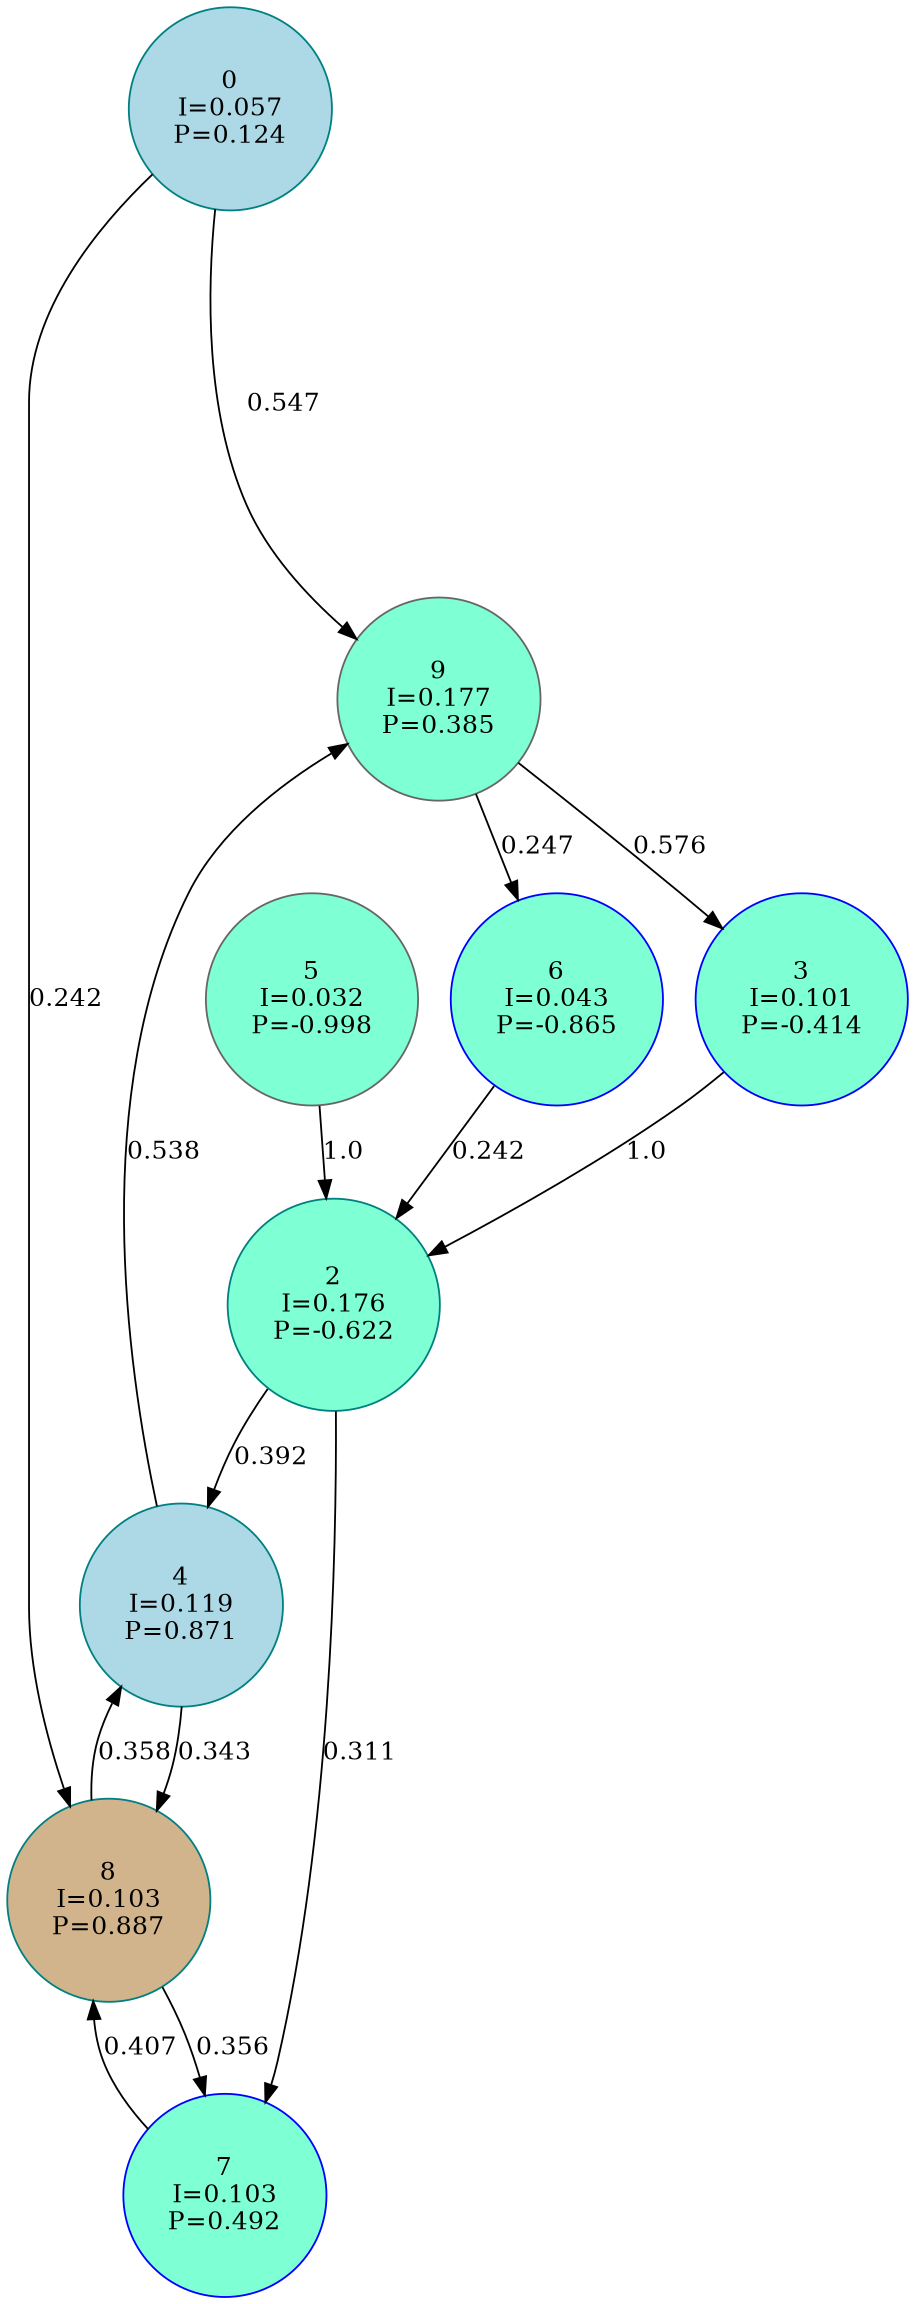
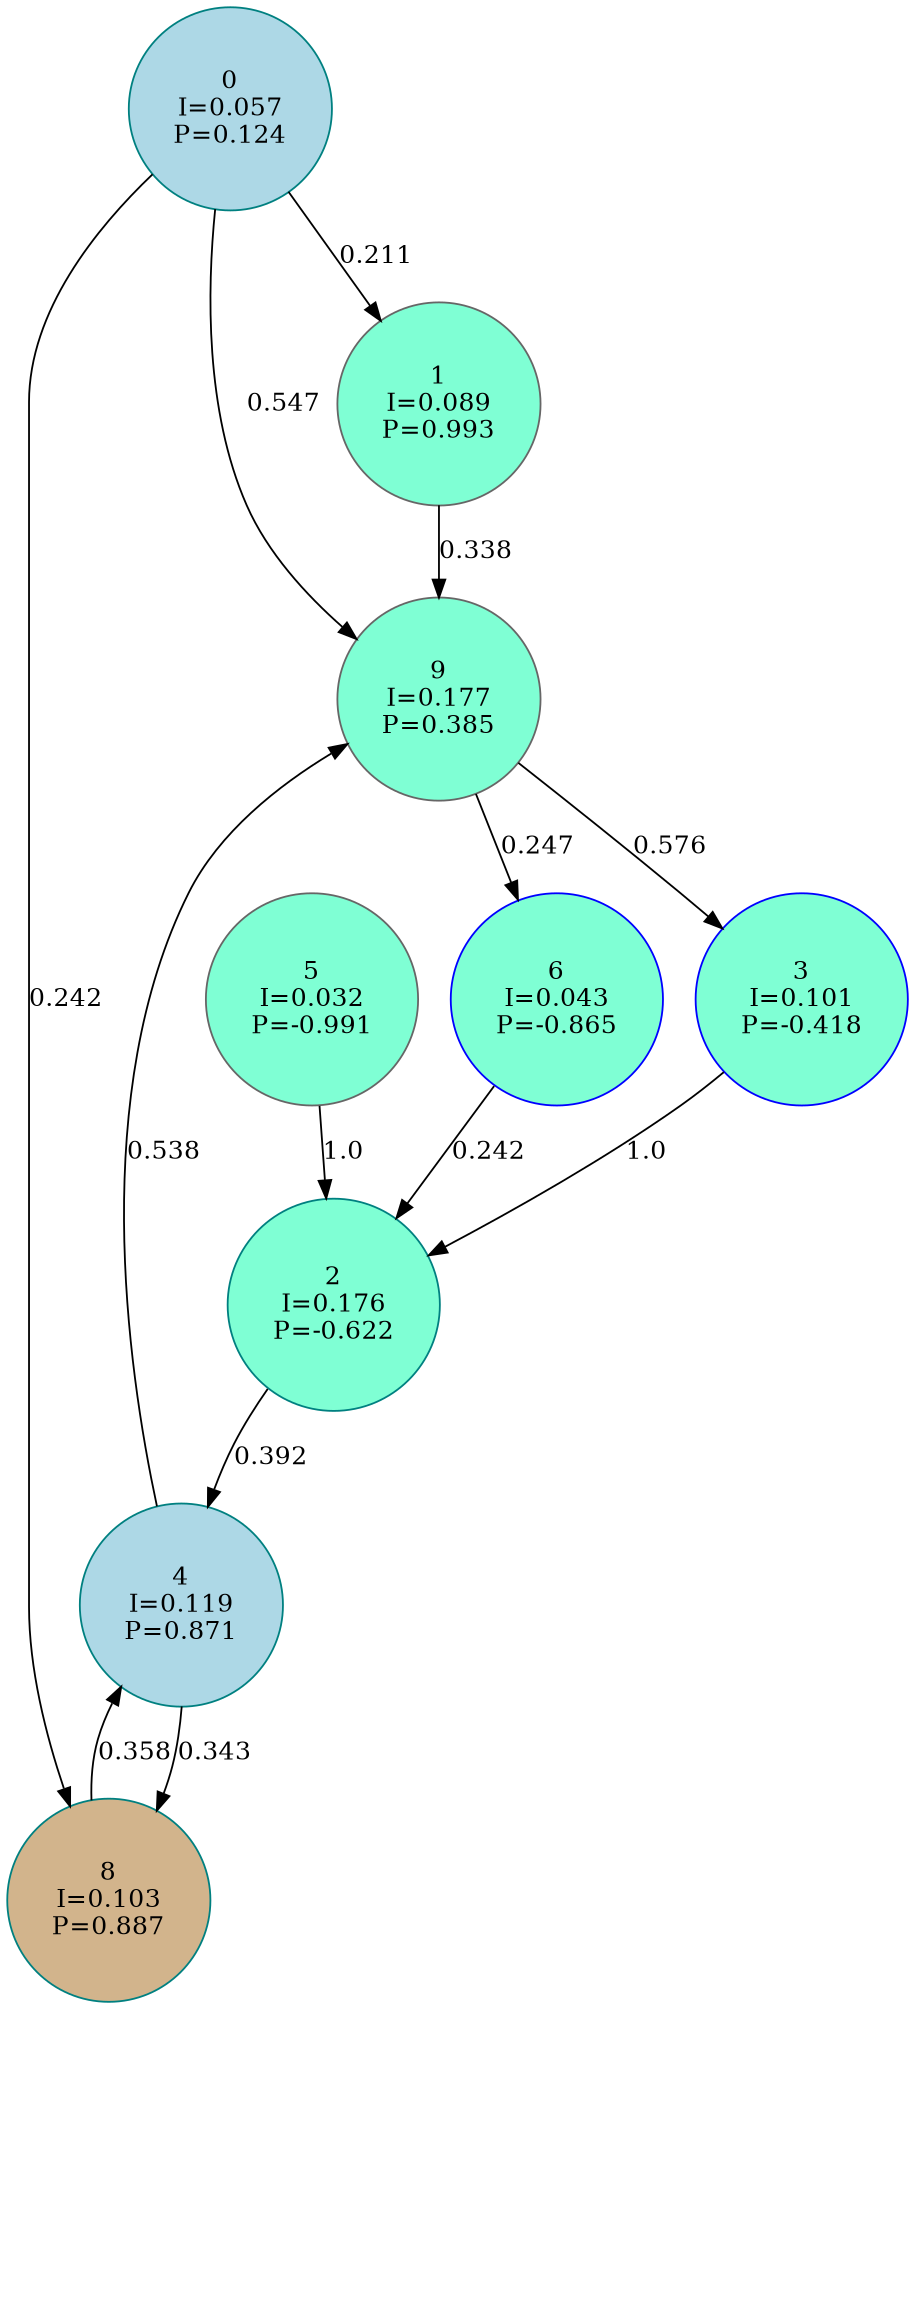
  digraph {
    node [color=teal fillcolor=aquamarine shape=circle style=filled]
    n1 [fillcolor=lightblue label="0\nI=0.057\nP=0.124"]
+   n2 [color=gray40 label="1\nI=0.089\nP=0.993"]
    n3 [fillcolor=tan label="8\nI=0.103\nP=0.887"]
    n4 [color=gray40 label="9\nI=0.177\nP=0.385"]
    n5 [fillcolor=lightblue label="4\nI=0.119\nP=0.871"]
-   n6 [color=blue label="7\nI=0.103\nP=0.492"]
-   n7 [color=blue label="3\nI=0.101\nP=-0.414"]
+   n7 [color=blue label="3\nI=0.101\nP=-0.418"]
    n8 [color=blue label="6\nI=0.043\nP=-0.865"]
    n9 [label="2\nI=0.176\nP=-0.622"]
-   n10 [color=gray40 label="5\nI=0.032\nP=-0.998"]
+   n10 [color=gray40 label="5\nI=0.032\nP=-0.991"]
+   n1 -> n2 [label=0.211]
    n1 -> n3 [label=0.242]
    n1 -> n4 [label=0.547]
+   n2 -> n4 [label=0.338]
    n3 -> n5 [label=0.358]
-   n3 -> n6 [label=0.356]
    n4 -> n7 [label=0.576]
    n4 -> n8 [label=0.247]
    n5 -> n3 [label=0.343]
    n5 -> n4 [label=0.538]
-   n6 -> n3 [label=0.407]
    n7 -> n9 [label=1.0]
    n8 -> n9 [label=0.242]
    n9 -> n5 [label=0.392]
-   n9 -> n6 [label=0.311]
    n10 -> n9 [label=1.0]
  }
